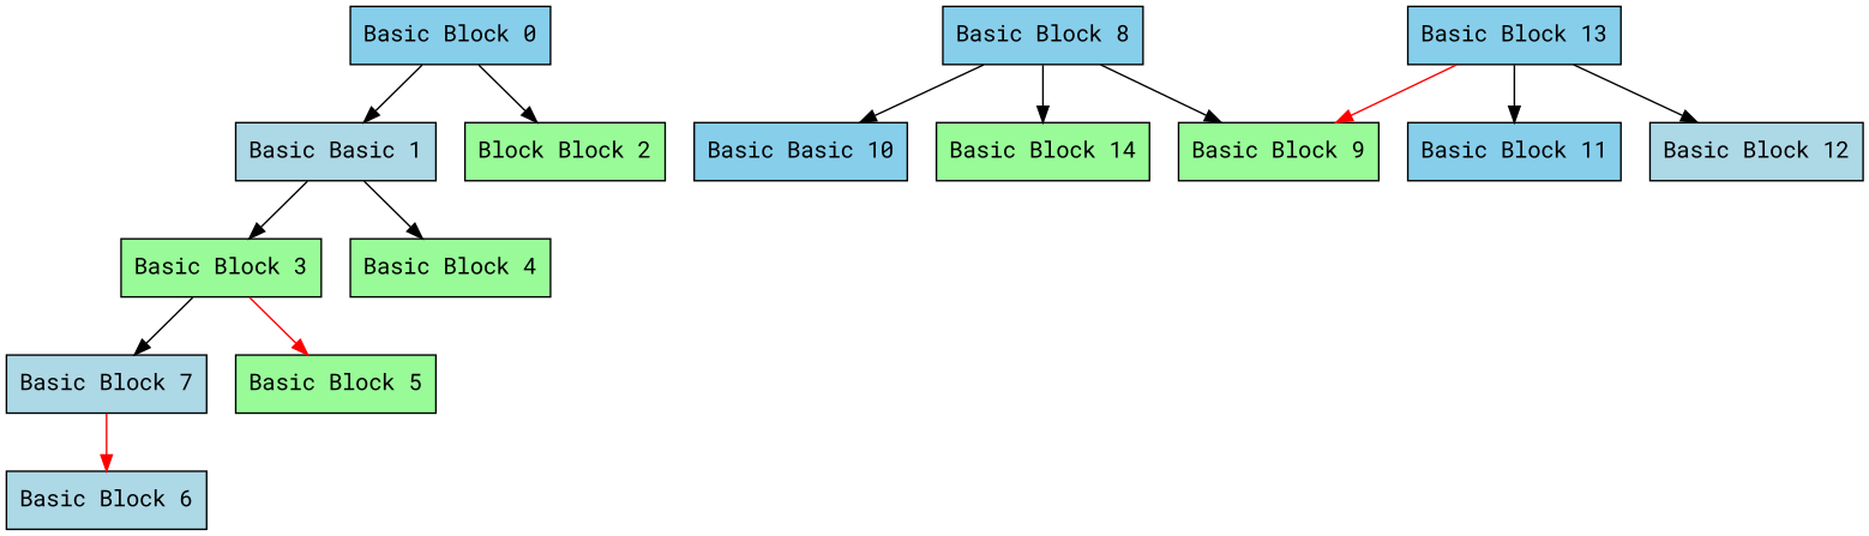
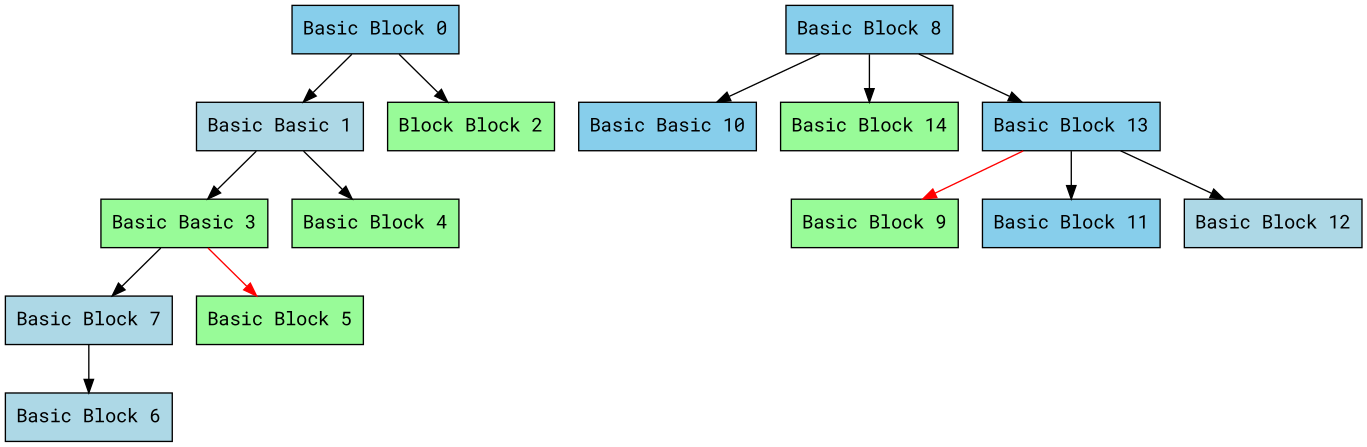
  digraph {
    fontname="Roboto Mono"
    node [fillcolor=palegreen fontname="Roboto Mono" shape=box style=filled]
    edge [color=black fontname="Roboto Mono"]
    "Basic Block 0" [fillcolor=skyblue]
    n2 [fillcolor=lightblue label="Basic Basic 1"]
    n3 [label="Block Block 2"]
-   "Basic Block 3"
+   "Basic Block 3" [label="Basic Basic 3"]
    "Basic Block 4"
    "Basic Block 8" [fillcolor=skyblue]
    "Basic Block 9"
    n8 [fillcolor=skyblue label="Basic Basic 10"]
    "Basic Block 14"
    "Basic Block 7" [fillcolor=lightblue]
    "Basic Block 5"
    "Basic Block 6" [fillcolor=lightblue]
    "Basic Block 13" [fillcolor=skyblue]
    "Basic Block 11" [fillcolor=skyblue]
    "Basic Block 12" [fillcolor=lightblue]
    "Basic Block 0" -> n2
    "Basic Block 0" -> n3
    n2 -> "Basic Block 3"
    n2 -> "Basic Block 4"
    "Basic Block 3" -> "Basic Block 7"
    "Basic Block 3" -> "Basic Block 5" [color=red]
-   "Basic Block 8" -> "Basic Block 9"
+   "Basic Block 8" -> "Basic Block 13"
    "Basic Block 8" -> n8
    "Basic Block 8" -> "Basic Block 14"
-   "Basic Block 7" -> "Basic Block 6" [color=red]
+   "Basic Block 7" -> "Basic Block 6"
    "Basic Block 13" -> "Basic Block 9" [color=red]
    "Basic Block 13" -> "Basic Block 11"
    "Basic Block 13" -> "Basic Block 12"
  }
